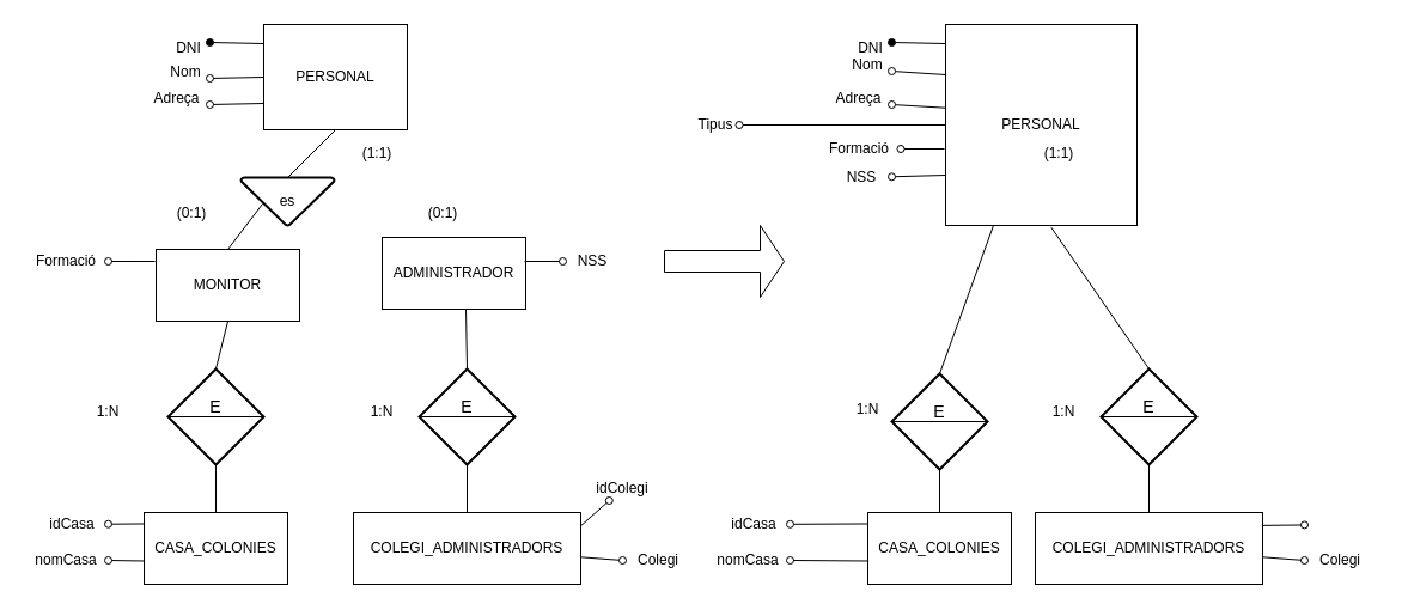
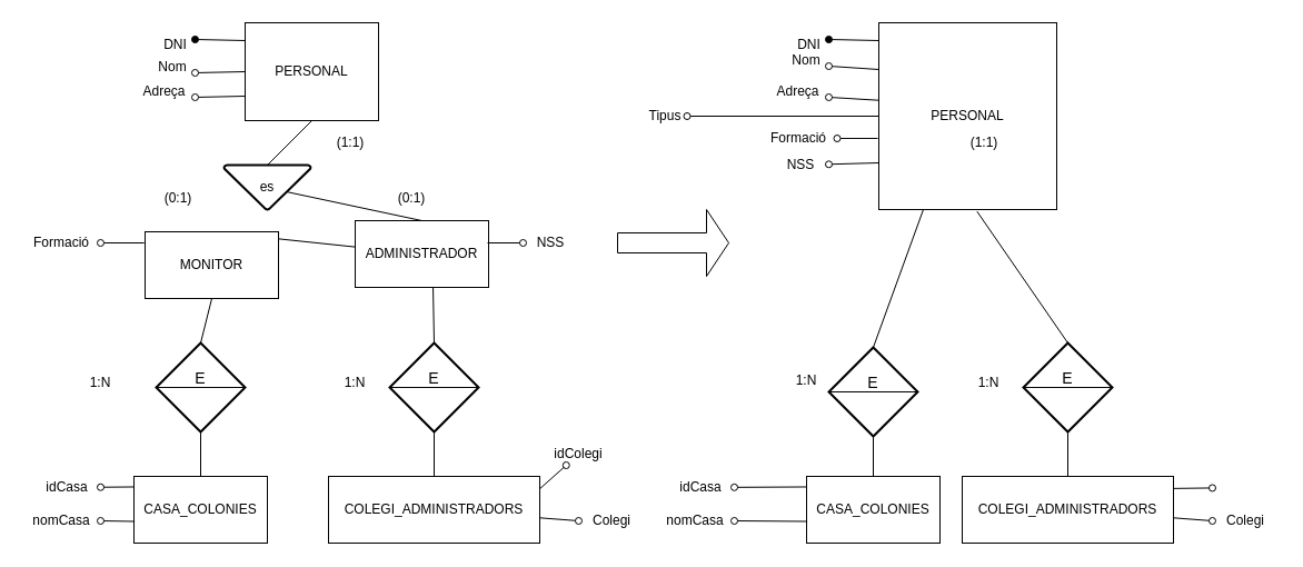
  <mxCell id="0" />
  <mxCell id="1" parent="0" />
  <mxCell id="2" value="es" style="strokeWidth=2;html=1;shape=mxgraph.flowchart.merge_or_storage;whiteSpace=wrap;" parent="1" vertex="1"><mxGeometry x="201" y="148" width="78" height="40" as="geometry" /></mxCell>
  <mxCell id="3" value="" style="endArrow=none;html=1;strokeColor=#000000;exitX=0.5;exitY=0;exitDx=0;exitDy=0;exitPerimeter=0;entryX=0.5;entryY=1;entryDx=0;entryDy=0;" parent="1" source="2" target="16" edge="1"><mxGeometry width="50" height="50" relative="1" as="geometry"><mxPoint x="280" y="178" as="sourcePoint" /><mxPoint x="290" y="158" as="targetPoint" /></mxGeometry></mxCell>
- <mxCell id="4" value="" style="endArrow=none;html=1;strokeColor=#000000;entryX=0.231;entryY=0.55;entryDx=0;entryDy=0;entryPerimeter=0;exitX=0.5;exitY=0;exitDx=0;exitDy=0;" parent="1" source="20" target="2" edge="1"><mxGeometry width="50" height="50" relative="1" as="geometry"><mxPoint x="191" y="213" as="sourcePoint" /><mxPoint x="241" y="163" as="targetPoint" /></mxGeometry></mxCell>
+ <mxCell id="4" value="" style="endArrow=none;html=1;strokeColor=#000000;exitX=0.5;exitY=0;exitDx=0;exitDy=0;" parent="1" source="20" target="19" edge="1"><mxGeometry width="50" height="50" relative="1" as="geometry"><mxPoint x="191" y="213" as="sourcePoint" /><mxPoint x="241" y="163" as="targetPoint" /></mxGeometry></mxCell>
+ <mxCell id="5" value="" style="endArrow=none;html=1;strokeColor=#000000;entryX=0.5;entryY=0;entryDx=0;entryDy=0;exitX=0.718;exitY=0.6;exitDx=0;exitDy=0;exitPerimeter=0;" parent="1" source="2" target="19" edge="1"><mxGeometry width="50" height="50" relative="1" as="geometry"><mxPoint x="290" y="172" as="sourcePoint" /><mxPoint x="390.018" y="148" as="targetPoint" /></mxGeometry></mxCell>
  <mxCell id="6" style="edgeStyle=none;rounded=0;orthogonalLoop=1;jettySize=auto;html=1;exitX=0.5;exitY=0;exitDx=0;exitDy=0;startArrow=none;startFill=0;endArrow=none;endFill=0;strokeColor=#000000;entryX=0.5;entryY=1;entryDx=0;entryDy=0;" parent="1" source="8" target="20" edge="1"><mxGeometry relative="1" as="geometry" /></mxCell>
  <mxCell id="7" style="edgeStyle=none;rounded=0;orthogonalLoop=1;jettySize=auto;html=1;exitX=0.5;exitY=1;exitDx=0;exitDy=0;entryX=0.5;entryY=0;entryDx=0;entryDy=0;startArrow=none;startFill=0;endArrow=none;endFill=0;strokeColor=#000000;" parent="1" source="8" target="18" edge="1"><mxGeometry relative="1" as="geometry" /></mxCell>
  <mxCell id="8" value="&lt;div&gt;E&lt;/div&gt;&lt;div&gt;&lt;br&gt;&lt;/div&gt;" style="shape=rhombus;strokeWidth=2;fontSize=17;perimeter=rhombusPerimeter;whiteSpace=wrap;html=1;align=center;fontSize=14;" parent="1" vertex="1"><mxGeometry x="140" y="308" width="80" height="80" as="geometry" /></mxCell>
  <mxCell id="9" value="" style="line;strokeWidth=1;fillColor=none;align=left;verticalAlign=middle;spacingTop=-1;spacingLeft=3;spacingRight=3;rotatable=0;labelPosition=right;points=[];portConstraint=eastwest;fontSize=12;" parent="1" vertex="1"><mxGeometry x="140" y="344" width="80" height="8" as="geometry" /></mxCell>
  <mxCell id="10" style="edgeStyle=none;rounded=0;orthogonalLoop=1;jettySize=auto;html=1;exitX=0.5;exitY=0;exitDx=0;exitDy=0;startArrow=none;startFill=0;endArrow=none;endFill=0;strokeColor=#000000;entryX=0.583;entryY=0.933;entryDx=0;entryDy=0;entryPerimeter=0;" parent="1" source="12" target="19" edge="1"><mxGeometry relative="1" as="geometry"><mxPoint x="390" y="274" as="targetPoint" /></mxGeometry></mxCell>
  <mxCell id="11" style="edgeStyle=none;rounded=0;orthogonalLoop=1;jettySize=auto;html=1;exitX=0.5;exitY=1;exitDx=0;exitDy=0;startArrow=none;startFill=0;endArrow=none;endFill=0;strokeColor=#000000;entryX=0.5;entryY=0;entryDx=0;entryDy=0;" parent="1" source="12" target="17" edge="1"><mxGeometry relative="1" as="geometry"><mxPoint x="390" y="418" as="targetPoint" /></mxGeometry></mxCell>
  <mxCell id="12" value="&lt;div&gt;E&lt;/div&gt;&lt;div&gt;&lt;br&gt;&lt;/div&gt;" style="shape=rhombus;strokeWidth=2;fontSize=17;perimeter=rhombusPerimeter;whiteSpace=wrap;html=1;align=center;fontSize=14;" parent="1" vertex="1"><mxGeometry x="350" y="308" width="80" height="80" as="geometry" /></mxCell>
  <mxCell id="13" value="" style="line;strokeWidth=1;fillColor=none;align=left;verticalAlign=middle;spacingTop=-1;spacingLeft=3;spacingRight=3;rotatable=0;labelPosition=right;points=[];portConstraint=eastwest;fontSize=12;" parent="1" vertex="1"><mxGeometry x="350" y="344" width="80" height="8" as="geometry" /></mxCell>
  <mxCell id="14" value="1:N" style="text;html=1;strokeColor=none;fillColor=none;align=center;verticalAlign=middle;whiteSpace=wrap;rounded=0;" vertex="1" parent="1"><mxGeometry x="70" y="334" width="40" height="20" as="geometry" /></mxCell>
  <mxCell id="15" value="1:N" style="text;html=1;strokeColor=none;fillColor=none;align=center;verticalAlign=middle;whiteSpace=wrap;rounded=0;" vertex="1" parent="1"><mxGeometry x="299" y="334" width="40" height="20" as="geometry" /></mxCell>
  <mxCell id="16" value="PERSONAL" style="rounded=0;whiteSpace=wrap;html=1;fillColor=#FFFFFF;" vertex="1" parent="1"><mxGeometry x="220" y="20" width="120" height="88" as="geometry" /></mxCell>
  <mxCell id="17" value="&lt;div&gt;COLEGI_ADMINISTRADORS&lt;/div&gt;" style="rounded=0;whiteSpace=wrap;html=1;fillColor=#FFFFFF;" vertex="1" parent="1"><mxGeometry x="295" y="428" width="190" height="60" as="geometry" /></mxCell>
  <mxCell id="18" value="CASA_COLONIES" style="rounded=0;whiteSpace=wrap;html=1;fillColor=#FFFFFF;" vertex="1" parent="1"><mxGeometry x="120" y="428" width="120" height="60" as="geometry" /></mxCell>
  <mxCell id="19" value="ADMINISTRADOR" style="rounded=0;whiteSpace=wrap;html=1;fillColor=#FFFFFF;" vertex="1" parent="1"><mxGeometry x="319" y="198" width="120" height="60" as="geometry" /></mxCell>
  <mxCell id="20" value="MONITOR" style="rounded=0;whiteSpace=wrap;html=1;fillColor=#FFFFFF;" vertex="1" parent="1"><mxGeometry x="130" y="208" width="120" height="60" as="geometry" /></mxCell>
  <mxCell id="21" style="edgeStyle=none;rounded=0;orthogonalLoop=1;jettySize=auto;html=1;exitX=1;exitY=0.5;exitDx=0;exitDy=0;entryX=-0.007;entryY=0.167;entryDx=0;entryDy=0;entryPerimeter=0;startArrow=oval;startFill=0;endArrow=none;endFill=0;strokeColor=#000000;" edge="1" parent="1" source="22" target="20"><mxGeometry relative="1" as="geometry" /></mxCell>
  <mxCell id="22" value="Formació" style="text;html=1;strokeColor=none;fillColor=none;align=center;verticalAlign=middle;whiteSpace=wrap;rounded=0;" vertex="1" parent="1"><mxGeometry x="20" y="208" width="70" height="20" as="geometry" /></mxCell>
  <mxCell id="23" style="edgeStyle=none;rounded=0;orthogonalLoop=1;jettySize=auto;html=1;startArrow=oval;startFill=0;endArrow=none;endFill=0;strokeColor=#000000;" edge="1" parent="1" source="24"><mxGeometry relative="1" as="geometry"><mxPoint x="438" y="218" as="targetPoint" /></mxGeometry></mxCell>
  <mxCell id="24" value="NSS" style="text;html=1;strokeColor=none;fillColor=none;align=center;verticalAlign=middle;whiteSpace=wrap;rounded=0;" vertex="1" parent="1"><mxGeometry x="470" y="208" width="50" height="20" as="geometry" /></mxCell>
  <mxCell id="25" style="edgeStyle=none;rounded=0;orthogonalLoop=1;jettySize=auto;html=1;startArrow=oval;startFill=1;endArrow=none;endFill=0;strokeColor=#000000;exitX=1;exitY=0.25;exitDx=0;exitDy=0;" edge="1" parent="1" source="26"><mxGeometry relative="1" as="geometry"><mxPoint x="220" y="36" as="targetPoint" /><mxPoint x="170" y="36" as="sourcePoint" /></mxGeometry></mxCell>
  <mxCell id="26" value="DNI" style="text;html=1;strokeColor=none;fillColor=none;align=center;verticalAlign=middle;whiteSpace=wrap;rounded=0;" vertex="1" parent="1"><mxGeometry x="140" y="30" width="35" height="20" as="geometry" /></mxCell>
  <mxCell id="27" style="edgeStyle=none;rounded=0;orthogonalLoop=1;jettySize=auto;html=1;exitX=1;exitY=0.75;exitDx=0;exitDy=0;entryX=0;entryY=0.75;entryDx=0;entryDy=0;startArrow=oval;startFill=0;endArrow=none;endFill=0;strokeColor=#000000;" edge="1" parent="1" source="28" target="16"><mxGeometry relative="1" as="geometry" /></mxCell>
  <mxCell id="28" value="Adreça" style="text;html=1;strokeColor=none;fillColor=none;align=center;verticalAlign=middle;whiteSpace=wrap;rounded=0;" vertex="1" parent="1"><mxGeometry x="120" y="72" width="55" height="20" as="geometry" /></mxCell>
  <mxCell id="29" style="edgeStyle=none;rounded=0;orthogonalLoop=1;jettySize=auto;html=1;exitX=1;exitY=0.75;exitDx=0;exitDy=0;entryX=0;entryY=0.5;entryDx=0;entryDy=0;startArrow=oval;startFill=0;endArrow=none;endFill=0;strokeColor=#000000;" edge="1" parent="1" source="30" target="16"><mxGeometry relative="1" as="geometry" /></mxCell>
  <mxCell id="30" value="Nom" style="text;html=1;strokeColor=none;fillColor=none;align=center;verticalAlign=middle;whiteSpace=wrap;rounded=0;" vertex="1" parent="1"><mxGeometry x="135" y="50" width="40" height="20" as="geometry" /></mxCell>
  <mxCell id="31" style="edgeStyle=none;rounded=0;orthogonalLoop=1;jettySize=auto;html=1;entryX=1.002;entryY=0.181;entryDx=0;entryDy=0;entryPerimeter=0;startArrow=oval;startFill=0;endArrow=none;endFill=0;strokeColor=#000000;" edge="1" parent="1" source="32" target="17"><mxGeometry relative="1" as="geometry" /></mxCell>
  <mxCell id="32" value="idColegi" style="text;html=1;strokeColor=none;fillColor=none;align=center;verticalAlign=middle;whiteSpace=wrap;rounded=0;" vertex="1" parent="1"><mxGeometry x="485" y="398" width="70" height="20" as="geometry" /></mxCell>
  <mxCell id="33" style="edgeStyle=none;rounded=0;orthogonalLoop=1;jettySize=auto;html=1;exitX=0;exitY=0.5;exitDx=0;exitDy=0;startArrow=oval;startFill=0;endArrow=none;endFill=0;strokeColor=#000000;" edge="1" parent="1" source="34" target="17"><mxGeometry relative="1" as="geometry" /></mxCell>
  <mxCell id="34" value="Colegi" style="text;html=1;strokeColor=none;fillColor=none;align=center;verticalAlign=middle;whiteSpace=wrap;rounded=0;" vertex="1" parent="1"><mxGeometry x="520" y="458" width="60" height="20" as="geometry" /></mxCell>
  <mxCell id="35" style="edgeStyle=none;rounded=0;orthogonalLoop=1;jettySize=auto;html=1;entryX=-0.001;entryY=0.158;entryDx=0;entryDy=0;entryPerimeter=0;startArrow=oval;startFill=0;endArrow=none;endFill=0;strokeColor=#000000;" edge="1" parent="1" source="36" target="18"><mxGeometry relative="1" as="geometry" /></mxCell>
  <mxCell id="36" value="idCasa" style="text;html=1;strokeColor=none;fillColor=none;align=center;verticalAlign=middle;whiteSpace=wrap;rounded=0;" vertex="1" parent="1"><mxGeometry x="30" y="428" width="60" height="20" as="geometry" /></mxCell>
  <mxCell id="37" style="edgeStyle=none;rounded=0;orthogonalLoop=1;jettySize=auto;html=1;exitX=1;exitY=0.5;exitDx=0;exitDy=0;entryX=0.005;entryY=0.675;entryDx=0;entryDy=0;entryPerimeter=0;startArrow=oval;startFill=0;endArrow=none;endFill=0;strokeColor=#000000;" edge="1" parent="1" source="38" target="18"><mxGeometry relative="1" as="geometry" /></mxCell>
  <mxCell id="38" value="nomCasa" style="text;html=1;strokeColor=none;fillColor=none;align=center;verticalAlign=middle;whiteSpace=wrap;rounded=0;" vertex="1" parent="1"><mxGeometry x="20" y="458" width="70" height="20" as="geometry" /></mxCell>
  <mxCell id="39" value="(1:1)" style="text;html=1;strokeColor=none;fillColor=none;align=center;verticalAlign=middle;whiteSpace=wrap;rounded=0;" vertex="1" parent="1"><mxGeometry x="295" y="118" width="40" height="20" as="geometry" /></mxCell>
  <mxCell id="40" value="(0:1)" style="text;html=1;strokeColor=none;fillColor=none;align=center;verticalAlign=middle;whiteSpace=wrap;rounded=0;" vertex="1" parent="1"><mxGeometry x="350" y="168" width="40" height="20" as="geometry" /></mxCell>
  <mxCell id="41" value="(0:1)" style="text;html=1;strokeColor=none;fillColor=none;align=center;verticalAlign=middle;whiteSpace=wrap;rounded=0;" vertex="1" parent="1"><mxGeometry x="140" y="168" width="40" height="20" as="geometry" /></mxCell>
  <mxCell id="42" style="edgeStyle=none;rounded=0;orthogonalLoop=1;jettySize=auto;html=1;exitX=0.5;exitY=0;exitDx=0;exitDy=0;startArrow=none;startFill=0;endArrow=none;endFill=0;strokeColor=#000000;entryX=0.25;entryY=1;entryDx=0;entryDy=0;" edge="1" parent="1" source="44" target="52"><mxGeometry relative="1" as="geometry"><mxPoint x="750" y="268" as="targetPoint" /></mxGeometry></mxCell>
  <mxCell id="43" style="edgeStyle=none;rounded=0;orthogonalLoop=1;jettySize=auto;html=1;exitX=0.5;exitY=1;exitDx=0;exitDy=0;entryX=0.5;entryY=0;entryDx=0;entryDy=0;startArrow=none;startFill=0;endArrow=none;endFill=0;strokeColor=#000000;" edge="1" parent="1" source="44" target="54"><mxGeometry relative="1" as="geometry" /></mxCell>
  <mxCell id="44" value="&lt;div&gt;E&lt;/div&gt;&lt;div&gt;&lt;br&gt;&lt;/div&gt;" style="shape=rhombus;strokeWidth=2;fontSize=17;perimeter=rhombusPerimeter;whiteSpace=wrap;html=1;align=center;fontSize=14;" vertex="1" parent="1"><mxGeometry x="745" y="312" width="80" height="80" as="geometry" /></mxCell>
  <mxCell id="45" value="" style="line;strokeWidth=1;fillColor=none;align=left;verticalAlign=middle;spacingTop=-1;spacingLeft=3;spacingRight=3;rotatable=0;labelPosition=right;points=[];portConstraint=eastwest;fontSize=12;" vertex="1" parent="1"><mxGeometry x="745" y="348" width="80" height="8" as="geometry" /></mxCell>
  <mxCell id="46" style="edgeStyle=none;rounded=0;orthogonalLoop=1;jettySize=auto;html=1;exitX=0.5;exitY=0;exitDx=0;exitDy=0;startArrow=none;startFill=0;endArrow=none;endFill=0;strokeColor=#000000;entryX=0.552;entryY=1.01;entryDx=0;entryDy=0;entryPerimeter=0;" edge="1" parent="1" source="48" target="52"><mxGeometry relative="1" as="geometry"><mxPoint x="958.96" y="253.98" as="targetPoint" /></mxGeometry></mxCell>
  <mxCell id="47" style="edgeStyle=none;rounded=0;orthogonalLoop=1;jettySize=auto;html=1;exitX=0.5;exitY=1;exitDx=0;exitDy=0;startArrow=none;startFill=0;endArrow=none;endFill=0;strokeColor=#000000;entryX=0.5;entryY=0;entryDx=0;entryDy=0;" edge="1" parent="1" source="48" target="53"><mxGeometry relative="1" as="geometry"><mxPoint x="960" y="418" as="targetPoint" /></mxGeometry></mxCell>
  <mxCell id="48" value="&lt;div&gt;E&lt;/div&gt;&lt;div&gt;&lt;br&gt;&lt;/div&gt;" style="shape=rhombus;strokeWidth=2;fontSize=17;perimeter=rhombusPerimeter;whiteSpace=wrap;html=1;align=center;fontSize=14;" vertex="1" parent="1"><mxGeometry x="920" y="308" width="80" height="80" as="geometry" /></mxCell>
  <mxCell id="49" value="" style="line;strokeWidth=1;fillColor=none;align=left;verticalAlign=middle;spacingTop=-1;spacingLeft=3;spacingRight=3;rotatable=0;labelPosition=right;points=[];portConstraint=eastwest;fontSize=12;" vertex="1" parent="1"><mxGeometry x="920" y="344" width="80" height="8" as="geometry" /></mxCell>
  <mxCell id="50" value="1:N" style="text;html=1;strokeColor=none;fillColor=none;align=center;verticalAlign=middle;whiteSpace=wrap;rounded=0;" vertex="1" parent="1"><mxGeometry x="705" y="332" width="40" height="20" as="geometry" /></mxCell>
  <mxCell id="51" value="1:N" style="text;html=1;strokeColor=none;fillColor=none;align=center;verticalAlign=middle;whiteSpace=wrap;rounded=0;" vertex="1" parent="1"><mxGeometry x="869" y="334" width="40" height="20" as="geometry" /></mxCell>
  <mxCell id="52" value="PERSONAL" style="rounded=0;whiteSpace=wrap;html=1;fillColor=#FFFFFF;" vertex="1" parent="1"><mxGeometry x="790" y="20" width="160" height="168" as="geometry" /></mxCell>
  <mxCell id="53" value="&lt;div&gt;COLEGI_ADMINISTRADORS&lt;/div&gt;" style="rounded=0;whiteSpace=wrap;html=1;fillColor=#FFFFFF;" vertex="1" parent="1"><mxGeometry x="865" y="428" width="190" height="60" as="geometry" /></mxCell>
  <mxCell id="54" value="CASA_COLONIES" style="rounded=0;whiteSpace=wrap;html=1;fillColor=#FFFFFF;" vertex="1" parent="1"><mxGeometry x="725" y="428" width="120" height="60" as="geometry" /></mxCell>
  <mxCell id="55" style="edgeStyle=none;rounded=0;orthogonalLoop=1;jettySize=auto;html=1;exitX=1;exitY=0.5;exitDx=0;exitDy=0;startArrow=oval;startFill=0;endArrow=none;endFill=0;strokeColor=#000000;" edge="1" parent="1" source="56"><mxGeometry relative="1" as="geometry"><mxPoint x="789" y="124" as="targetPoint" /></mxGeometry></mxCell>
  <mxCell id="56" value="Formació" style="text;html=1;strokeColor=none;fillColor=none;align=center;verticalAlign=middle;whiteSpace=wrap;rounded=0;" vertex="1" parent="1"><mxGeometry x="682.5" y="114" width="70" height="20" as="geometry" /></mxCell>
  <mxCell id="57" style="edgeStyle=none;rounded=0;orthogonalLoop=1;jettySize=auto;html=1;startArrow=oval;startFill=0;endArrow=none;endFill=0;strokeColor=#000000;entryX=0;entryY=0.75;entryDx=0;entryDy=0;" edge="1" parent="1" source="58" target="52"><mxGeometry relative="1" as="geometry"><mxPoint x="792" y="137" as="targetPoint" /></mxGeometry></mxCell>
  <mxCell id="58" value="NSS" style="text;html=1;strokeColor=none;fillColor=none;align=center;verticalAlign=middle;whiteSpace=wrap;rounded=0;" vertex="1" parent="1"><mxGeometry x="695" y="138" width="50" height="20" as="geometry" /></mxCell>
  <mxCell id="59" style="edgeStyle=none;rounded=0;orthogonalLoop=1;jettySize=auto;html=1;startArrow=oval;startFill=1;endArrow=none;endFill=0;strokeColor=#000000;exitX=1;exitY=0.25;exitDx=0;exitDy=0;" edge="1" parent="1" source="60"><mxGeometry relative="1" as="geometry"><mxPoint x="790" y="36" as="targetPoint" /><mxPoint x="740" y="36" as="sourcePoint" /></mxGeometry></mxCell>
  <mxCell id="60" value="DNI" style="text;html=1;strokeColor=none;fillColor=none;align=center;verticalAlign=middle;whiteSpace=wrap;rounded=0;" vertex="1" parent="1"><mxGeometry x="710" y="30" width="35" height="20" as="geometry" /></mxCell>
  <mxCell id="61" style="edgeStyle=none;rounded=0;orthogonalLoop=1;jettySize=auto;html=1;exitX=1;exitY=0.75;exitDx=0;exitDy=0;entryX=0;entryY=0.415;entryDx=0;entryDy=0;startArrow=oval;startFill=0;endArrow=none;endFill=0;strokeColor=#000000;entryPerimeter=0;" edge="1" parent="1" source="62" target="52"><mxGeometry relative="1" as="geometry" /></mxCell>
  <mxCell id="62" value="Adreça" style="text;html=1;strokeColor=none;fillColor=none;align=center;verticalAlign=middle;whiteSpace=wrap;rounded=0;" vertex="1" parent="1"><mxGeometry x="690" y="72" width="55" height="20" as="geometry" /></mxCell>
  <mxCell id="63" style="edgeStyle=none;rounded=0;orthogonalLoop=1;jettySize=auto;html=1;exitX=1;exitY=0.75;exitDx=0;exitDy=0;startArrow=oval;startFill=0;endArrow=none;endFill=0;strokeColor=#000000;entryX=0;entryY=0.25;entryDx=0;entryDy=0;" edge="1" parent="1" source="64" target="52"><mxGeometry relative="1" as="geometry"><mxPoint x="787" y="65" as="targetPoint" /></mxGeometry></mxCell>
  <mxCell id="64" value="Nom" style="text;html=1;strokeColor=none;fillColor=none;align=center;verticalAlign=middle;whiteSpace=wrap;rounded=0;" vertex="1" parent="1"><mxGeometry x="705" y="44" width="40" height="20" as="geometry" /></mxCell>
  <mxCell id="65" style="edgeStyle=none;rounded=0;orthogonalLoop=1;jettySize=auto;html=1;entryX=1.002;entryY=0.181;entryDx=0;entryDy=0;entryPerimeter=0;startArrow=oval;startFill=0;endArrow=none;endFill=0;strokeColor=#000000;" edge="1" parent="1" target="53"><mxGeometry relative="1" as="geometry"><mxPoint x="1090" y="438.432" as="sourcePoint" /></mxGeometry></mxCell>
  <mxCell id="66" style="edgeStyle=none;rounded=0;orthogonalLoop=1;jettySize=auto;html=1;exitX=0;exitY=0.5;exitDx=0;exitDy=0;startArrow=oval;startFill=0;endArrow=none;endFill=0;strokeColor=#000000;" edge="1" parent="1" source="67" target="53"><mxGeometry relative="1" as="geometry" /></mxCell>
  <mxCell id="67" value="Colegi" style="text;html=1;strokeColor=none;fillColor=none;align=center;verticalAlign=middle;whiteSpace=wrap;rounded=0;" vertex="1" parent="1"><mxGeometry x="1090" y="458" width="60" height="20" as="geometry" /></mxCell>
  <mxCell id="68" style="edgeStyle=none;rounded=0;orthogonalLoop=1;jettySize=auto;html=1;entryX=-0.001;entryY=0.158;entryDx=0;entryDy=0;entryPerimeter=0;startArrow=oval;startFill=0;endArrow=none;endFill=0;strokeColor=#000000;" edge="1" parent="1" source="69" target="54"><mxGeometry relative="1" as="geometry" /></mxCell>
  <mxCell id="69" value="idCasa" style="text;html=1;strokeColor=none;fillColor=none;align=center;verticalAlign=middle;whiteSpace=wrap;rounded=0;" vertex="1" parent="1"><mxGeometry x="600" y="428" width="60" height="20" as="geometry" /></mxCell>
  <mxCell id="70" style="edgeStyle=none;rounded=0;orthogonalLoop=1;jettySize=auto;html=1;exitX=1;exitY=0.5;exitDx=0;exitDy=0;entryX=0.005;entryY=0.675;entryDx=0;entryDy=0;entryPerimeter=0;startArrow=oval;startFill=0;endArrow=none;endFill=0;strokeColor=#000000;" edge="1" parent="1" source="71" target="54"><mxGeometry relative="1" as="geometry" /></mxCell>
  <mxCell id="71" value="nomCasa" style="text;html=1;strokeColor=none;fillColor=none;align=center;verticalAlign=middle;whiteSpace=wrap;rounded=0;" vertex="1" parent="1"><mxGeometry x="590" y="458" width="70" height="20" as="geometry" /></mxCell>
  <mxCell id="72" value="(1:1)" style="text;html=1;strokeColor=none;fillColor=none;align=center;verticalAlign=middle;whiteSpace=wrap;rounded=0;" vertex="1" parent="1"><mxGeometry x="865" y="118" width="40" height="20" as="geometry" /></mxCell>
  <mxCell id="73" style="edgeStyle=none;rounded=0;orthogonalLoop=1;jettySize=auto;html=1;entryX=0;entryY=0.5;entryDx=0;entryDy=0;startArrow=oval;startFill=0;endArrow=none;endFill=0;strokeColor=#000000;" edge="1" parent="1" source="74" target="52"><mxGeometry relative="1" as="geometry" /></mxCell>
  <mxCell id="74" value="Tipus" style="text;html=1;strokeColor=none;fillColor=none;align=center;verticalAlign=middle;whiteSpace=wrap;rounded=0;" vertex="1" parent="1"><mxGeometry x="577.5" y="94" width="40" height="20" as="geometry" /></mxCell>
  <mxCell id="75" value="" style="shape=singleArrow;whiteSpace=wrap;html=1;fillColor=#FFFFFF;" vertex="1" parent="1"><mxGeometry x="555" y="188" width="100" height="60" as="geometry" /></mxCell>
